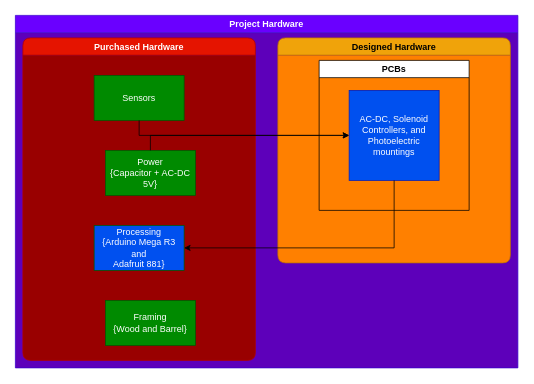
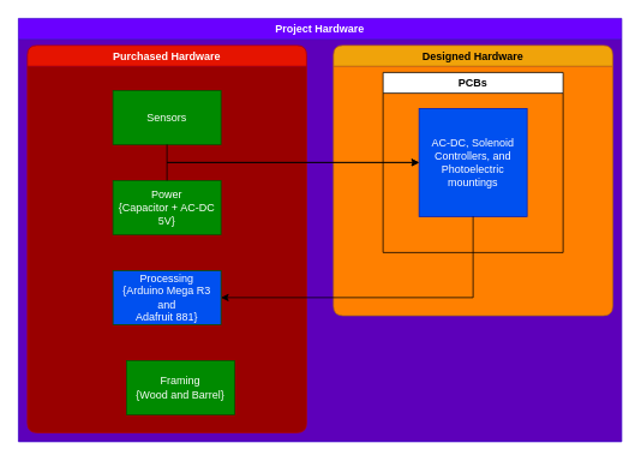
  <mxCell id="0" />
  <mxCell id="1" parent="0" />
  <mxCell id="2" value="Project Hardware" style="swimlane;whiteSpace=wrap;html=1;fillColor=#6a00ff;fontColor=#ffffff;strokeColor=#3700CC;gradientColor=none;rounded=0;shadow=0;glass=0;swimlaneFillColor=#5D00BA;" parent="1" vertex="1"><mxGeometry x="20" y="20" width="670" height="470" as="geometry" /></mxCell>
  <mxCell id="3" value="Purchased Hardware" style="swimlane;whiteSpace=wrap;html=1;fillColor=#e51400;fontColor=#ffffff;strokeColor=#B20000;swimlaneFillColor=#990000;rounded=1;" parent="2" vertex="1"><mxGeometry x="10" y="30" width="310" height="430" as="geometry" /></mxCell>
  <mxCell id="4" value="Sensors" style="rounded=0;whiteSpace=wrap;html=1;fillColor=#008a00;fontColor=#ffffff;strokeColor=#005700;" parent="3" vertex="1"><mxGeometry x="95" y="50" width="120" height="60" as="geometry" /></mxCell>
- <mxCell id="5" value="Power&lt;br&gt;{Capacitor + AC-DC 5V}" style="rounded=0;whiteSpace=wrap;html=1;fillColor=#008a00;fontColor=#ffffff;strokeColor=#005700;" parent="3" vertex="1"><mxGeometry x="110" y="150" width="120" height="60" as="geometry" /></mxCell>
+ <mxCell id="5" value="Power&lt;br&gt;{Capacitor + AC-DC 5V}" style="rounded=0;whiteSpace=wrap;html=1;fillColor=#008a00;fontColor=#ffffff;strokeColor=#005700;" parent="3" vertex="1"><mxGeometry x="95" y="150" width="120" height="60" as="geometry" /></mxCell>
  <mxCell id="6" value="Processing&lt;br&gt;{Arduino Mega R3 and&lt;br&gt;Adafruit 881}" style="rounded=0;whiteSpace=wrap;html=1;fillColor=#0050ef;fontColor=#ffffff;strokeColor=#005700;" parent="3" vertex="1"><mxGeometry x="95" y="250" width="120" height="60" as="geometry" /></mxCell>
  <mxCell id="7" value="Framing&lt;br&gt;{Wood and Barrel}" style="rounded=0;whiteSpace=wrap;html=1;fillColor=#008a00;fontColor=#ffffff;strokeColor=#005700;" parent="3" vertex="1"><mxGeometry x="110" y="350" width="120" height="60" as="geometry" /></mxCell>
  <mxCell id="8" value="Designed Hardware" style="swimlane;whiteSpace=wrap;html=1;fillColor=#f0a30a;fontColor=#000000;strokeColor=#BD7000;swimlaneFillColor=#FF8000;rounded=1;" parent="2" vertex="1"><mxGeometry x="350" y="30" width="310" height="300" as="geometry" /></mxCell>
  <mxCell id="9" value="PCBs" style="swimlane;whiteSpace=wrap;html=1;" parent="8" vertex="1"><mxGeometry x="55" y="30" width="200" height="200" as="geometry" /></mxCell>
  <mxCell id="10" value="AC-DC, Solenoid Controllers, and Photoelectric mountings" style="rounded=0;whiteSpace=wrap;html=1;fillColor=#0050ef;fontColor=#ffffff;strokeColor=#001DBC;" parent="9" vertex="1"><mxGeometry x="40" y="40" width="120" height="120" as="geometry" /></mxCell>
  <mxCell id="11" style="edgeStyle=orthogonalEdgeStyle;rounded=0;orthogonalLoop=1;jettySize=auto;html=1;exitX=0.5;exitY=1;exitDx=0;exitDy=0;" parent="2" source="4" target="10" edge="1"><mxGeometry relative="1" as="geometry" /></mxCell>
  <mxCell id="12" style="edgeStyle=orthogonalEdgeStyle;rounded=0;orthogonalLoop=1;jettySize=auto;html=1;exitX=0.5;exitY=0;exitDx=0;exitDy=0;entryX=0;entryY=0.5;entryDx=0;entryDy=0;" parent="2" source="5" target="10" edge="1"><mxGeometry relative="1" as="geometry" /></mxCell>
  <mxCell id="13" style="edgeStyle=orthogonalEdgeStyle;rounded=0;orthogonalLoop=1;jettySize=auto;html=1;exitX=0.5;exitY=1;exitDx=0;exitDy=0;entryX=1;entryY=0.5;entryDx=0;entryDy=0;" parent="2" source="10" target="6" edge="1"><mxGeometry relative="1" as="geometry" /></mxCell>
